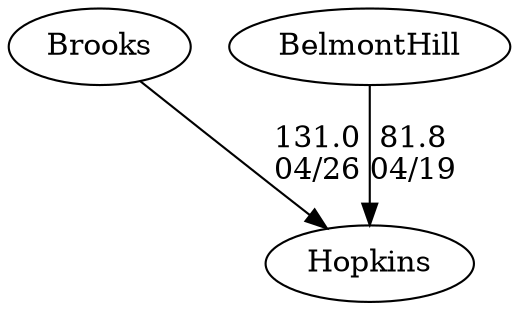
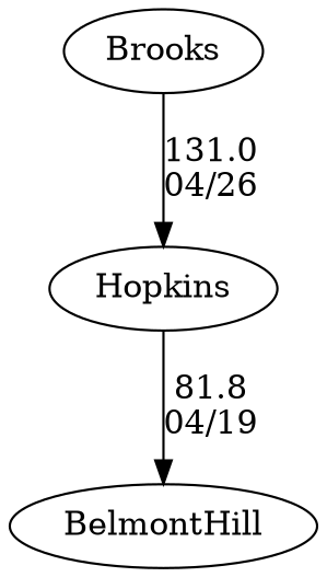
  digraph {
    edge [random=random]
    Brooks
    Hopkins
    BelmontHill
    Brooks -> Hopkins [label="131.0\n04/26" weight=-31]
-   BelmontHill -> Hopkins [label="81.8\n04/19" weight=19]
+   Hopkins -> BelmontHill [label="81.8\n04/19" weight=19]
  }
